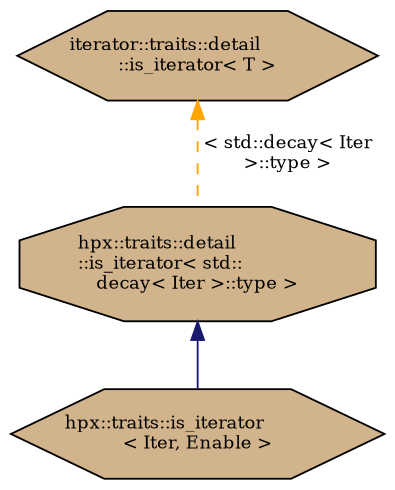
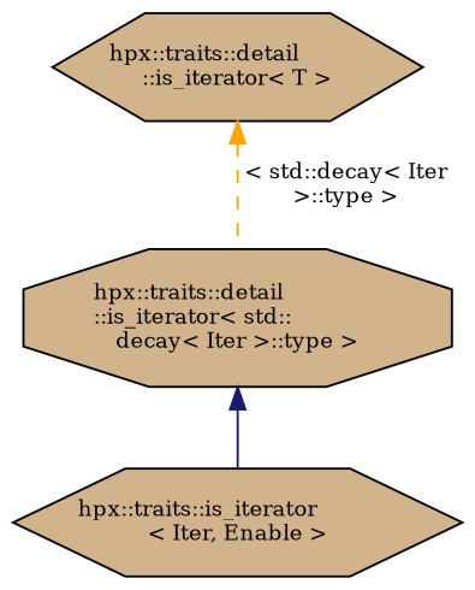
  digraph {
    fontname="DejaVu Serif"
    node [color=black fillcolor=tan fontname="DejaVu Serif" fontsize=10 shape=hexagon style=filled]
    edge [dir=back fontname="DejaVu Serif" fontsize=10 labelfontname=Helvetica labelfontsize=10]
-   n1 [fontcolor=black height=0.2 label="iterator::traits::detail\l::is_iterator\< T \>" width=0.4]
+   n1 [fontcolor=black height=0.2 label="hpx::traits::detail\l::is_iterator\< T \>" width=0.4]
    n2 [height=0.2 label="hpx::traits::detail\l::is_iterator\< std::\ldecay\< Iter \>::type \>" shape=octagon width=0.4]
    n3 [height=0.2 label="hpx::traits::is_iterator\l\< Iter, Enable \>" width=0.4]
    n1 -> n2 [color=orange label=" \< std::decay\< Iter\l \>::type \>" style=dashed]
    n2 -> n3 [color=midnightblue style=solid]
  }
